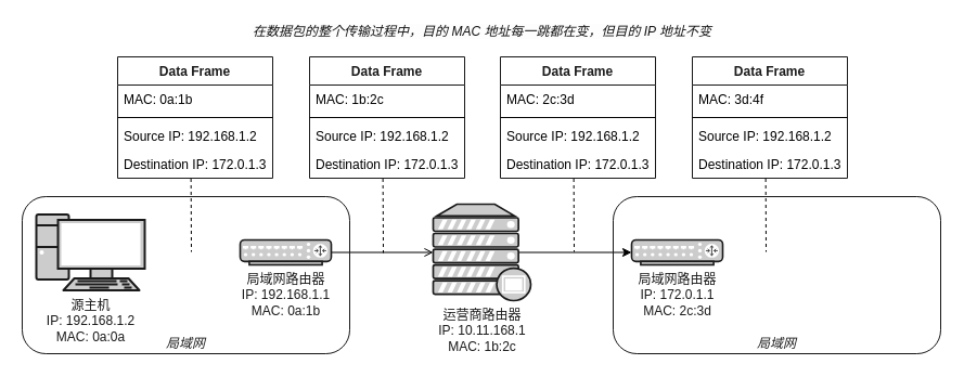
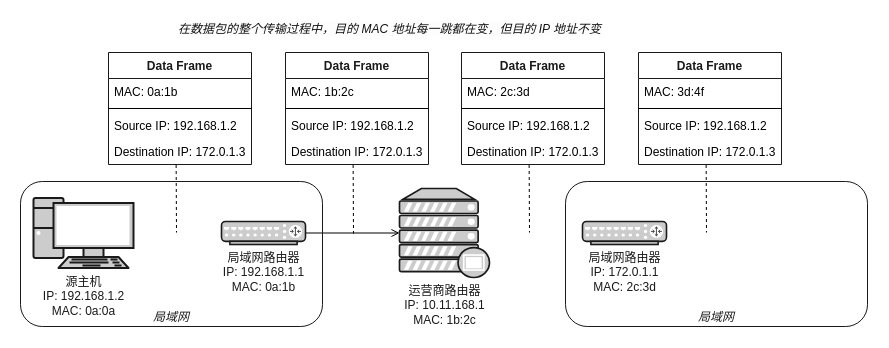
  <mxCell id="0" />
  <mxCell id="1" parent="0" />
  <mxCell id="2" value="源主机&lt;br&gt;IP: 192.168.1.2&lt;br&gt;MAC: 0a:0a" style="verticalAlign=top;verticalLabelPosition=bottom;labelPosition=center;align=center;html=1;outlineConnect=0;fillColor=#CCCCCC;gradientColor=none;gradientDirection=north;strokeWidth=2;shape=mxgraph.networks.pc;strokeColor=#1A1A1A;fontColor=#1A1A1A;" vertex="1" parent="1"><mxGeometry x="33" y="197.5" width="100" height="70" as="geometry" /></mxCell>
  <mxCell id="3" style="edgeStyle=orthogonalEdgeStyle;rounded=0;orthogonalLoop=1;jettySize=auto;html=1;exitX=1;exitY=0.5;exitDx=0;exitDy=0;exitPerimeter=0;entryX=0;entryY=0.5;entryDx=0;entryDy=0;entryPerimeter=0;fontColor=#1A1A1A;endArrow=open;" edge="1" parent="1" source="4" target="6"><mxGeometry relative="1" as="geometry" /></mxCell>
  <mxCell id="4" value="局域网路由器&lt;br&gt;IP: 192.168.1.1&lt;br&gt;MAC: 0a:1b" style="verticalAlign=top;verticalLabelPosition=bottom;labelPosition=center;align=center;html=1;outlineConnect=0;fillColor=#CCCCCC;gradientColor=none;gradientDirection=north;strokeWidth=2;shape=mxgraph.networks.router;fontColor=#1A1A1A;strokeColor=#1A1A1A;" vertex="1" parent="1"><mxGeometry x="221" y="221" width="84" height="23" as="geometry" /></mxCell>
- <mxCell id="5" style="edgeStyle=orthogonalEdgeStyle;rounded=0;orthogonalLoop=1;jettySize=auto;html=1;exitX=0.88;exitY=0.5;exitDx=0;exitDy=0;exitPerimeter=0;entryX=0;entryY=0.5;entryDx=0;entryDy=0;entryPerimeter=0;fontColor=#1A1A1A;" edge="1" parent="1" source="6" target="7"><mxGeometry relative="1" as="geometry" /></mxCell>
  <mxCell id="6" value="运营商路由器&lt;br&gt;IP: 10.11.168.1&lt;br&gt;MAC: 1b:2c" style="verticalAlign=top;verticalLabelPosition=bottom;labelPosition=center;align=center;html=1;outlineConnect=0;fillColor=#CCCCCC;gradientColor=none;gradientDirection=north;strokeWidth=2;shape=mxgraph.networks.proxy_server;fontColor=#1A1A1A;strokeColor=#1A1A1A;" vertex="1" parent="1"><mxGeometry x="399" y="188" width="90" height="89" as="geometry" /></mxCell>
  <mxCell id="7" value="局域网路由器&lt;br&gt;IP: 172.0.1.1&lt;br&gt;MAC: 2c:3d" style="verticalAlign=top;verticalLabelPosition=bottom;labelPosition=center;align=center;html=1;outlineConnect=0;fillColor=#CCCCCC;gradientColor=none;gradientDirection=north;strokeWidth=2;shape=mxgraph.networks.router;fontColor=#1A1A1A;strokeColor=#1A1A1A;" vertex="1" parent="1"><mxGeometry x="582" y="221" width="84" height="23" as="geometry" /></mxCell>
  <mxCell id="8" value="Data Frame" style="swimlane;fontStyle=1;align=center;verticalAlign=top;childLayout=stackLayout;horizontal=1;startSize=26;horizontalStack=0;resizeParent=1;resizeParentMax=0;resizeLast=0;collapsible=1;marginBottom=0;strokeColor=#1A1A1A;fontColor=#1A1A1A;" vertex="1" parent="1"><mxGeometry x="108" y="52" width="143" height="112" as="geometry" /></mxCell>
  <mxCell id="9" value="MAC: 0a:1b" style="text;strokeColor=none;fillColor=none;align=left;verticalAlign=top;spacingLeft=4;spacingRight=4;overflow=hidden;rotatable=0;points=[[0,0.5],[1,0.5]];portConstraint=eastwest;" vertex="1" parent="8"><mxGeometry y="26" width="143" height="26" as="geometry" /></mxCell>
  <mxCell id="10" value="" style="line;strokeWidth=1;fillColor=none;align=left;verticalAlign=middle;spacingTop=-1;spacingLeft=3;spacingRight=3;rotatable=0;labelPosition=right;points=[];portConstraint=eastwest;" vertex="1" parent="8"><mxGeometry y="52" width="143" height="8" as="geometry" /></mxCell>
  <mxCell id="11" value="Source IP: 192.168.1.2" style="text;strokeColor=none;fillColor=none;align=left;verticalAlign=top;spacingLeft=4;spacingRight=4;overflow=hidden;rotatable=0;points=[[0,0.5],[1,0.5]];portConstraint=eastwest;" vertex="1" parent="8"><mxGeometry y="60" width="143" height="26" as="geometry" /></mxCell>
  <mxCell id="12" value="Destination IP: 172.0.1.3" style="text;strokeColor=none;fillColor=none;align=left;verticalAlign=top;spacingLeft=4;spacingRight=4;overflow=hidden;rotatable=0;points=[[0,0.5],[1,0.5]];portConstraint=eastwest;" vertex="1" parent="8"><mxGeometry y="86" width="143" height="26" as="geometry" /></mxCell>
  <mxCell id="13" value="" style="endArrow=none;html=1;fontColor=#1A1A1A;exitX=0.473;exitY=1.019;exitDx=0;exitDy=0;exitPerimeter=0;endFill=0;dashed=1;" edge="1" parent="1" source="12"><mxGeometry width="50" height="50" relative="1" as="geometry"><mxPoint x="152" y="234" as="sourcePoint" /><mxPoint x="176" y="232" as="targetPoint" /></mxGeometry></mxCell>
  <mxCell id="14" value="Data Frame" style="swimlane;fontStyle=1;align=center;verticalAlign=top;childLayout=stackLayout;horizontal=1;startSize=26;horizontalStack=0;resizeParent=1;resizeParentMax=0;resizeLast=0;collapsible=1;marginBottom=0;strokeColor=#1A1A1A;fontColor=#1A1A1A;" vertex="1" parent="1"><mxGeometry x="285" y="52" width="143" height="112" as="geometry" /></mxCell>
  <mxCell id="15" value="MAC: 1b:2c" style="text;strokeColor=none;fillColor=none;align=left;verticalAlign=top;spacingLeft=4;spacingRight=4;overflow=hidden;rotatable=0;points=[[0,0.5],[1,0.5]];portConstraint=eastwest;" vertex="1" parent="14"><mxGeometry y="26" width="143" height="26" as="geometry" /></mxCell>
  <mxCell id="16" value="" style="line;strokeWidth=1;fillColor=none;align=left;verticalAlign=middle;spacingTop=-1;spacingLeft=3;spacingRight=3;rotatable=0;labelPosition=right;points=[];portConstraint=eastwest;" vertex="1" parent="14"><mxGeometry y="52" width="143" height="8" as="geometry" /></mxCell>
  <mxCell id="17" value="Source IP: 192.168.1.2" style="text;strokeColor=none;fillColor=none;align=left;verticalAlign=top;spacingLeft=4;spacingRight=4;overflow=hidden;rotatable=0;points=[[0,0.5],[1,0.5]];portConstraint=eastwest;" vertex="1" parent="14"><mxGeometry y="60" width="143" height="26" as="geometry" /></mxCell>
  <mxCell id="18" value="Destination IP: 172.0.1.3" style="text;strokeColor=none;fillColor=none;align=left;verticalAlign=top;spacingLeft=4;spacingRight=4;overflow=hidden;rotatable=0;points=[[0,0.5],[1,0.5]];portConstraint=eastwest;" vertex="1" parent="14"><mxGeometry y="86" width="143" height="26" as="geometry" /></mxCell>
  <mxCell id="19" value="" style="endArrow=none;html=1;fontColor=#1A1A1A;exitX=0.473;exitY=1.019;exitDx=0;exitDy=0;exitPerimeter=0;endFill=0;dashed=1;" edge="1" source="18" parent="1"><mxGeometry width="50" height="50" relative="1" as="geometry"><mxPoint x="324" y="234" as="sourcePoint" /><mxPoint x="353" y="233" as="targetPoint" /></mxGeometry></mxCell>
  <mxCell id="20" value="Data Frame" style="swimlane;fontStyle=1;align=center;verticalAlign=top;childLayout=stackLayout;horizontal=1;startSize=26;horizontalStack=0;resizeParent=1;resizeParentMax=0;resizeLast=0;collapsible=1;marginBottom=0;strokeColor=#1A1A1A;fontColor=#1A1A1A;" vertex="1" parent="1"><mxGeometry x="461" y="52" width="143" height="112" as="geometry" /></mxCell>
  <mxCell id="21" value="MAC: 2c:3d" style="text;strokeColor=none;fillColor=none;align=left;verticalAlign=top;spacingLeft=4;spacingRight=4;overflow=hidden;rotatable=0;points=[[0,0.5],[1,0.5]];portConstraint=eastwest;" vertex="1" parent="20"><mxGeometry y="26" width="143" height="26" as="geometry" /></mxCell>
  <mxCell id="22" value="" style="line;strokeWidth=1;fillColor=none;align=left;verticalAlign=middle;spacingTop=-1;spacingLeft=3;spacingRight=3;rotatable=0;labelPosition=right;points=[];portConstraint=eastwest;" vertex="1" parent="20"><mxGeometry y="52" width="143" height="8" as="geometry" /></mxCell>
  <mxCell id="23" value="Source IP: 192.168.1.2" style="text;strokeColor=none;fillColor=none;align=left;verticalAlign=top;spacingLeft=4;spacingRight=4;overflow=hidden;rotatable=0;points=[[0,0.5],[1,0.5]];portConstraint=eastwest;" vertex="1" parent="20"><mxGeometry y="60" width="143" height="26" as="geometry" /></mxCell>
  <mxCell id="24" value="Destination IP: 172.0.1.3" style="text;strokeColor=none;fillColor=none;align=left;verticalAlign=top;spacingLeft=4;spacingRight=4;overflow=hidden;rotatable=0;points=[[0,0.5],[1,0.5]];portConstraint=eastwest;" vertex="1" parent="20"><mxGeometry y="86" width="143" height="26" as="geometry" /></mxCell>
  <mxCell id="25" value="" style="endArrow=none;html=1;fontColor=#1A1A1A;exitX=0.473;exitY=1.019;exitDx=0;exitDy=0;exitPerimeter=0;endFill=0;dashed=1;" edge="1" source="24" parent="1"><mxGeometry width="50" height="50" relative="1" as="geometry"><mxPoint x="490" y="234" as="sourcePoint" /><mxPoint x="529" y="232" as="targetPoint" /></mxGeometry></mxCell>
  <mxCell id="26" value="Data Frame" style="swimlane;fontStyle=1;align=center;verticalAlign=top;childLayout=stackLayout;horizontal=1;startSize=26;horizontalStack=0;resizeParent=1;resizeParentMax=0;resizeLast=0;collapsible=1;marginBottom=0;strokeColor=#1A1A1A;fontColor=#1A1A1A;" vertex="1" parent="1"><mxGeometry x="638" y="52" width="143" height="112" as="geometry" /></mxCell>
  <mxCell id="27" value="MAC: 3d:4f" style="text;strokeColor=none;fillColor=none;align=left;verticalAlign=top;spacingLeft=4;spacingRight=4;overflow=hidden;rotatable=0;points=[[0,0.5],[1,0.5]];portConstraint=eastwest;" vertex="1" parent="26"><mxGeometry y="26" width="143" height="26" as="geometry" /></mxCell>
  <mxCell id="28" value="" style="line;strokeWidth=1;fillColor=none;align=left;verticalAlign=middle;spacingTop=-1;spacingLeft=3;spacingRight=3;rotatable=0;labelPosition=right;points=[];portConstraint=eastwest;" vertex="1" parent="26"><mxGeometry y="52" width="143" height="8" as="geometry" /></mxCell>
  <mxCell id="29" value="Source IP: 192.168.1.2" style="text;strokeColor=none;fillColor=none;align=left;verticalAlign=top;spacingLeft=4;spacingRight=4;overflow=hidden;rotatable=0;points=[[0,0.5],[1,0.5]];portConstraint=eastwest;" vertex="1" parent="26"><mxGeometry y="60" width="143" height="26" as="geometry" /></mxCell>
  <mxCell id="30" value="Destination IP: 172.0.1.3" style="text;strokeColor=none;fillColor=none;align=left;verticalAlign=top;spacingLeft=4;spacingRight=4;overflow=hidden;rotatable=0;points=[[0,0.5],[1,0.5]];portConstraint=eastwest;" vertex="1" parent="26"><mxGeometry y="86" width="143" height="26" as="geometry" /></mxCell>
  <mxCell id="31" value="" style="endArrow=none;html=1;fontColor=#1A1A1A;exitX=0.473;exitY=1.019;exitDx=0;exitDy=0;exitPerimeter=0;endFill=0;dashed=1;" edge="1" source="30" parent="1"><mxGeometry width="50" height="50" relative="1" as="geometry"><mxPoint x="682" y="234" as="sourcePoint" /><mxPoint x="706" y="232" as="targetPoint" /></mxGeometry></mxCell>
- <mxCell id="32" value="&lt;span style=&quot;color: rgb(17 , 17 , 17) ; font-size: 12px ; background-color: rgb(253 , 253 , 253)&quot;&gt;在数据包的整个传输过程中，目的 MAC 地址每一跳都在变，但目的 IP 地址不变&lt;/span&gt;" style="text;html=1;align=center;verticalAlign=middle;resizable=0;points=[];autosize=1;fontColor=#1A1A1A;fontSize=12;fontStyle=2" vertex="1" parent="1"><mxGeometry x="227.5" y="20" width="433" height="18" as="geometry" /></mxCell>
+ <mxCell id="32" value="&lt;span style=&quot;color: rgb(17 , 17 , 17) ; font-size: 12px ; background-color: rgb(253 , 253 , 253)&quot;&gt;在数据包的整个传输过程中，目的 MAC 地址每一跳都在变，但目的 IP 地址不变&lt;/span&gt;" style="text;html=1;align=center;verticalAlign=middle;resizable=0;points=[];autosize=1;fontColor=#1A1A1A;fontSize=12;fontStyle=2" vertex="1" parent="1"><mxGeometry x="172.5" y="20" width="433" height="18" as="geometry" /></mxCell>
  <mxCell id="33" value="局域网" style="rounded=1;whiteSpace=wrap;html=1;fontSize=12;fontColor=#1A1A1A;fillColor=none;strokeWidth=1;labelPosition=center;verticalLabelPosition=middle;align=center;verticalAlign=bottom;fontStyle=2;strokeColor=#1A1A1A;" vertex="1" parent="1"><mxGeometry x="20" y="181" width="302" height="145" as="geometry" /></mxCell>
  <mxCell id="34" value="局域网" style="rounded=1;whiteSpace=wrap;html=1;fontSize=12;fontColor=#1A1A1A;fillColor=none;strokeWidth=1;labelPosition=center;verticalLabelPosition=middle;align=center;verticalAlign=bottom;fontStyle=2;strokeColor=#1A1A1A;" vertex="1" parent="1"><mxGeometry x="565" y="181" width="302" height="145" as="geometry" /></mxCell>
